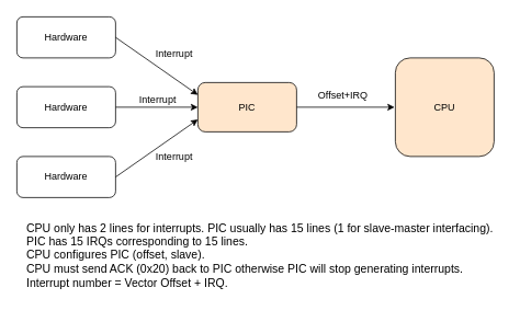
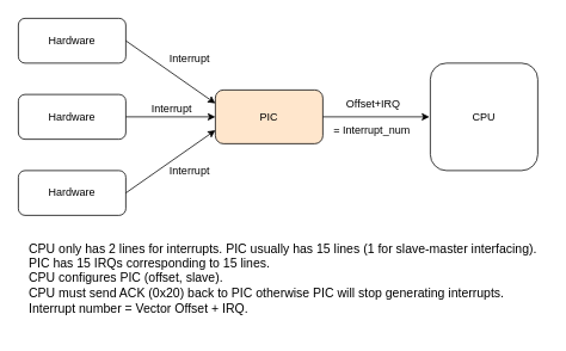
  <mxCell id="0" />
  <mxCell id="1" parent="0" />
  <mxCell id="2" value="PIC" style="rounded=1;whiteSpace=wrap;html=1;fillColor=#ffe6cc;" vertex="1" parent="1"><mxGeometry x="240" y="100" width="120" height="60" as="geometry" /></mxCell>
- <mxCell id="3" value="CPU" style="rounded=1;whiteSpace=wrap;html=1;fillColor=#ffe6cc;" vertex="1" parent="1"><mxGeometry x="480" y="70" width="120" height="120" as="geometry" /></mxCell>
+ <mxCell id="3" value="CPU" style="rounded=1;whiteSpace=wrap;html=1;" vertex="1" parent="1"><mxGeometry x="480" y="70" width="120" height="120" as="geometry" /></mxCell>
  <mxCell id="4" value="Hardware" style="rounded=1;whiteSpace=wrap;html=1;" vertex="1" parent="1"><mxGeometry x="20" y="20" width="120" height="50" as="geometry" /></mxCell>
  <mxCell id="5" value="Hardware" style="rounded=1;whiteSpace=wrap;html=1;" vertex="1" parent="1"><mxGeometry x="20" y="105" width="120" height="50" as="geometry" /></mxCell>
  <mxCell id="6" value="Hardware" style="rounded=1;whiteSpace=wrap;html=1;" vertex="1" parent="1"><mxGeometry x="20" y="190" width="120" height="50" as="geometry" /></mxCell>
  <mxCell id="7" value="" style="endArrow=classic;html=1;entryX=0;entryY=0.25;entryDx=0;entryDy=0;exitX=1;exitY=0.5;exitDx=0;exitDy=0;" edge="1" parent="1" source="4" target="2"><mxGeometry width="50" height="50" relative="1" as="geometry"><mxPoint x="200" y="40" as="sourcePoint" /><mxPoint x="70" y="260" as="targetPoint" /></mxGeometry></mxCell>
  <mxCell id="8" value="Interrupt" style="text;html=1;align=center;verticalAlign=middle;resizable=0;points=[];;labelBackgroundColor=#ffffff;" vertex="1" connectable="0" parent="7"><mxGeometry x="-0.233" y="-1" relative="1" as="geometry"><mxPoint x="32.5" y="-8" as="offset" /></mxGeometry></mxCell>
  <mxCell id="9" value="" style="endArrow=classic;html=1;entryX=0;entryY=0.5;entryDx=0;entryDy=0;exitX=1;exitY=0.5;exitDx=0;exitDy=0;" edge="1" parent="1" source="5" target="2"><mxGeometry width="50" height="50" relative="1" as="geometry"><mxPoint x="150" y="55" as="sourcePoint" /><mxPoint x="250" y="140" as="targetPoint" /></mxGeometry></mxCell>
  <mxCell id="10" value="Interrupt" style="text;html=1;align=center;verticalAlign=middle;resizable=0;points=[];;labelBackgroundColor=#ffffff;" vertex="1" connectable="0" parent="9"><mxGeometry x="-0.233" y="-1" relative="1" as="geometry"><mxPoint x="12" y="-11" as="offset" /></mxGeometry></mxCell>
  <mxCell id="11" value="" style="endArrow=classic;html=1;exitX=1;exitY=0.5;exitDx=0;exitDy=0;entryX=0;entryY=0.75;entryDx=0;entryDy=0;" edge="1" parent="1" source="6" target="2"><mxGeometry width="50" height="50" relative="1" as="geometry"><mxPoint x="160" y="65" as="sourcePoint" /><mxPoint x="240" y="130" as="targetPoint" /></mxGeometry></mxCell>
  <mxCell id="12" value="Interrupt" style="text;html=1;align=center;verticalAlign=middle;resizable=0;points=[];;labelBackgroundColor=#ffffff;" vertex="1" connectable="0" parent="11"><mxGeometry x="-0.233" y="-1" relative="1" as="geometry"><mxPoint x="31" y="1" as="offset" /></mxGeometry></mxCell>
  <mxCell id="13" value="" style="endArrow=classic;html=1;exitX=1;exitY=0.5;exitDx=0;exitDy=0;" edge="1" parent="1" source="2"><mxGeometry width="50" height="50" relative="1" as="geometry"><mxPoint x="20" y="310" as="sourcePoint" /><mxPoint x="479" y="130" as="targetPoint" /></mxGeometry></mxCell>
  <mxCell id="14" value="Offset+IRQ" style="text;html=1;align=center;verticalAlign=middle;resizable=0;points=[];;labelBackgroundColor=#ffffff;" vertex="1" connectable="0" parent="13"><mxGeometry x="-0.291" y="2" relative="1" as="geometry"><mxPoint x="13" y="-12.5" as="offset" /></mxGeometry></mxCell>
+ <mxCell id="15" value="= Interrupt_num" style="text;html=1;strokeColor=none;fillColor=none;align=center;verticalAlign=middle;whiteSpace=wrap;rounded=0;" vertex="1" parent="1"><mxGeometry x="370" y="135" width="90" height="20" as="geometry" /></mxCell>
  <mxCell id="16" value="&lt;div style=&quot;font-size: 14px&quot;&gt;&lt;font style=&quot;font-size: 14px&quot;&gt;CPU only has 2 lines for interrupts. PIC usually has 15 lines (1 for slave-master interfacing).&lt;br&gt;&lt;/font&gt;&lt;/div&gt;&lt;div style=&quot;font-size: 14px&quot;&gt;&lt;font style=&quot;font-size: 14px&quot;&gt;PIC has 15 IRQs corresponding to 15 lines.&lt;br&gt;&lt;/font&gt;&lt;/div&gt;&lt;div style=&quot;font-size: 14px&quot;&gt;&lt;font style=&quot;font-size: 14px&quot;&gt;CPU configures PIC (offset, slave).&lt;/font&gt;&lt;/div&gt;&lt;div style=&quot;font-size: 14px&quot;&gt;&lt;font style=&quot;font-size: 14px&quot;&gt;CPU must send ACK (0x20) back to PIC otherwise PIC will stop generating interrupts.&lt;/font&gt;&lt;/div&gt;&lt;div style=&quot;font-size: 14px&quot;&gt;&lt;font style=&quot;font-size: 14px&quot;&gt;Interrupt number = Vector Offset + IRQ.&lt;br&gt;&lt;/font&gt;&lt;/div&gt;" style="text;html=1;strokeColor=none;fillColor=none;align=left;verticalAlign=middle;whiteSpace=wrap;rounded=0;" vertex="1" parent="1"><mxGeometry x="30" y="250" width="580" height="120" as="geometry" /></mxCell>
